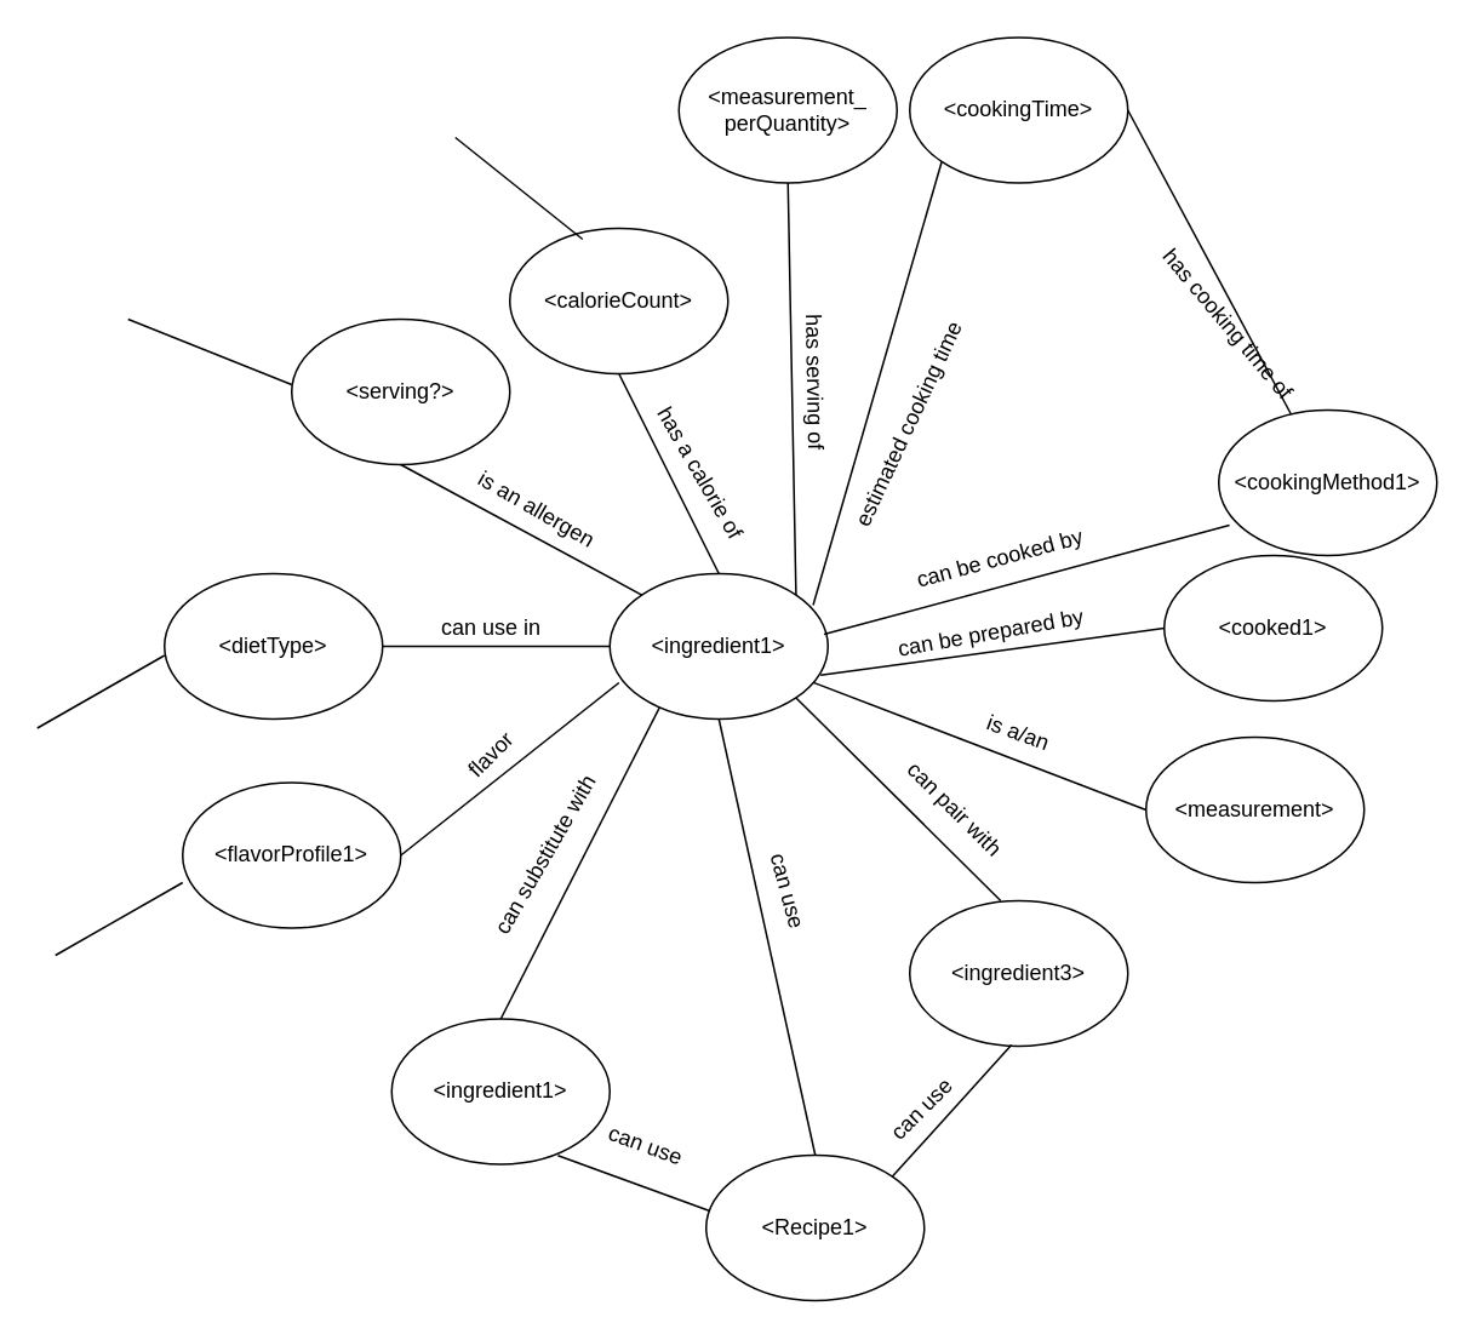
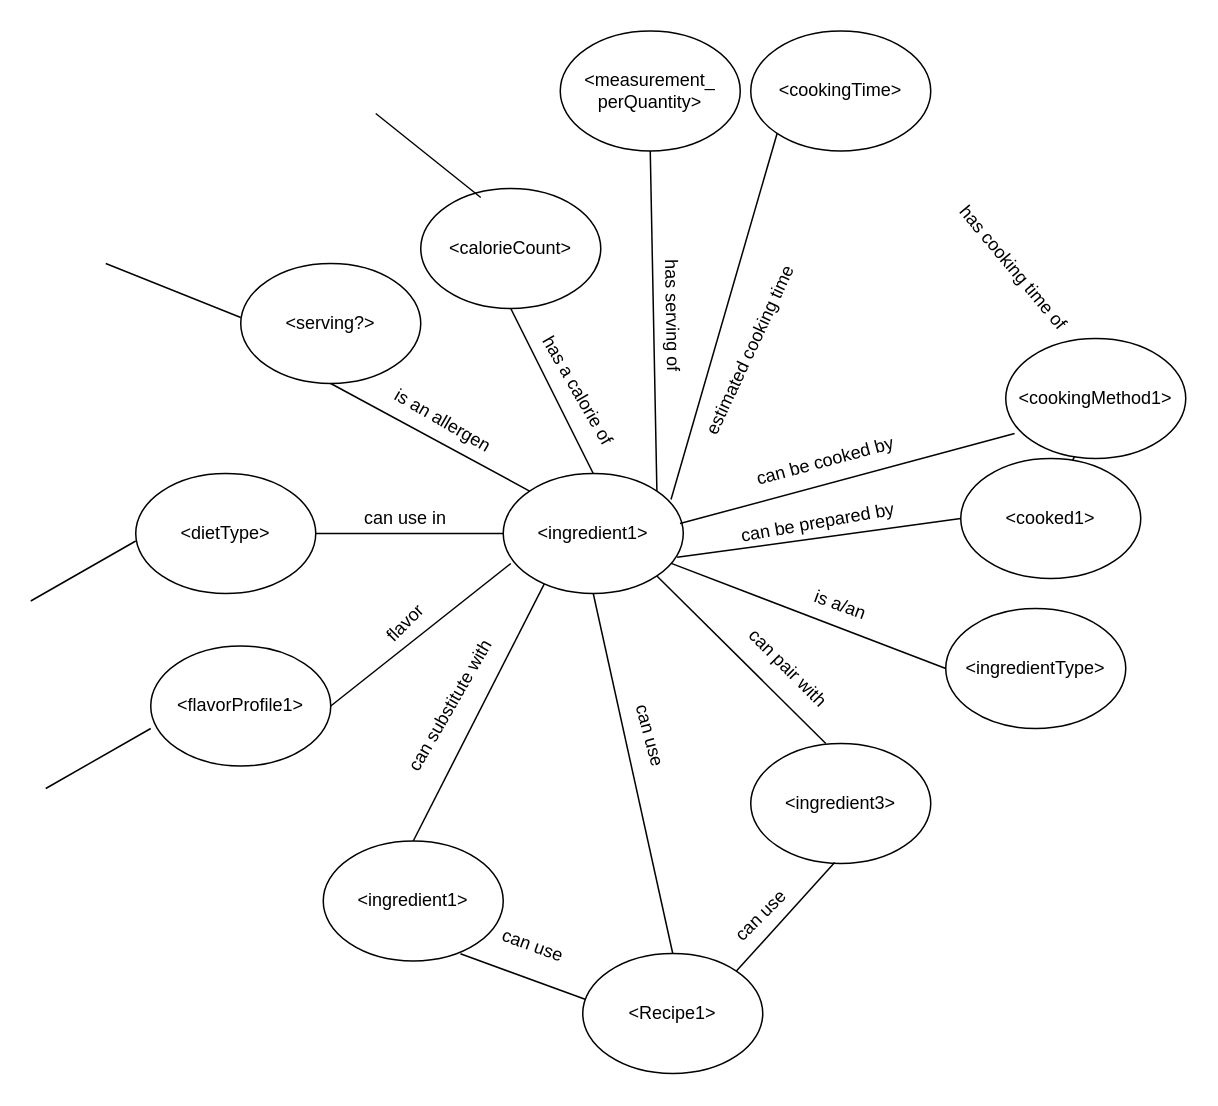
  <mxCell id="0" />
  <mxCell id="1" parent="0" />
  <mxCell id="2" value="&amp;lt;ingredient1&amp;gt;" style="ellipse;whiteSpace=wrap;html=1;" vertex="1" parent="1"><mxGeometry x="335" y="315" width="120" height="80" as="geometry" /></mxCell>
  <mxCell id="3" value="&amp;lt;ingredient1&amp;gt;" style="ellipse;whiteSpace=wrap;html=1;" vertex="1" parent="1"><mxGeometry x="215" y="560" width="120" height="80" as="geometry" /></mxCell>
  <mxCell id="4" value="&amp;lt;ingredient3&amp;gt;" style="ellipse;whiteSpace=wrap;html=1;" vertex="1" parent="1"><mxGeometry x="500" y="495" width="120" height="80" as="geometry" /></mxCell>
  <mxCell id="5" value="" style="endArrow=none;html=1;rounded=0;exitX=0.5;exitY=0;exitDx=0;exitDy=0;entryX=0.228;entryY=0.92;entryDx=0;entryDy=0;entryPerimeter=0;" edge="1" parent="1" source="3" target="2"><mxGeometry width="50" height="50" relative="1" as="geometry"><mxPoint x="370" y="365" as="sourcePoint" /><mxPoint x="420" y="315" as="targetPoint" /></mxGeometry></mxCell>
  <mxCell id="6" value="" style="endArrow=none;html=1;rounded=0;exitX=0.417;exitY=0;exitDx=0;exitDy=0;entryX=1;entryY=1;entryDx=0;entryDy=0;exitPerimeter=0;" edge="1" parent="1" source="4" target="2"><mxGeometry width="50" height="50" relative="1" as="geometry"><mxPoint x="300" y="505" as="sourcePoint" /><mxPoint x="372" y="399" as="targetPoint" /></mxGeometry></mxCell>
  <mxCell id="7" value="&amp;lt;serving?&amp;gt;" style="ellipse;whiteSpace=wrap;html=1;" vertex="1" parent="1"><mxGeometry x="160" y="175" width="120" height="80" as="geometry" /></mxCell>
  <mxCell id="8" value="&amp;lt;dietType&amp;gt;" style="ellipse;whiteSpace=wrap;html=1;" vertex="1" parent="1"><mxGeometry x="90" y="315" width="120" height="80" as="geometry" /></mxCell>
  <mxCell id="9" value="" style="endArrow=none;html=1;rounded=0;exitX=0;exitY=0;exitDx=0;exitDy=0;entryX=0.5;entryY=1;entryDx=0;entryDy=0;" edge="1" parent="1" source="2" target="7"><mxGeometry width="50" height="50" relative="1" as="geometry"><mxPoint x="300" y="505" as="sourcePoint" /><mxPoint x="372" y="399" as="targetPoint" /></mxGeometry></mxCell>
  <mxCell id="10" value="is an allergen" style="text;html=1;align=center;verticalAlign=middle;whiteSpace=wrap;rounded=0;rotation=30;" vertex="1" parent="1"><mxGeometry x="255" y="265" width="80" height="30" as="geometry" /></mxCell>
  <mxCell id="11" value="can pair with" style="text;html=1;align=center;verticalAlign=middle;whiteSpace=wrap;rounded=0;rotation=45;" vertex="1" parent="1"><mxGeometry x="480" y="430" width="90" height="30" as="geometry" /></mxCell>
  <mxCell id="12" value="can substitute with" style="text;html=1;align=center;verticalAlign=middle;whiteSpace=wrap;rounded=0;rotation=-60;" vertex="1" parent="1"><mxGeometry x="240" y="455" width="120" height="30" as="geometry" /></mxCell>
  <mxCell id="13" value="" style="endArrow=none;html=1;rounded=0;exitX=1;exitY=0.5;exitDx=0;exitDy=0;entryX=0;entryY=0.5;entryDx=0;entryDy=0;" edge="1" parent="1" source="8" target="2"><mxGeometry width="50" height="50" relative="1" as="geometry"><mxPoint x="280" y="535" as="sourcePoint" /><mxPoint x="372" y="399" as="targetPoint" /></mxGeometry></mxCell>
  <mxCell id="14" value="can use in" style="text;html=1;align=center;verticalAlign=middle;whiteSpace=wrap;rounded=0;rotation=0;" vertex="1" parent="1"><mxGeometry x="230" y="330" width="80" height="30" as="geometry" /></mxCell>
  <mxCell id="15" value="&amp;lt;calorieCount&amp;gt;" style="ellipse;whiteSpace=wrap;html=1;" vertex="1" parent="1"><mxGeometry x="280" y="125" width="120" height="80" as="geometry" /></mxCell>
  <mxCell id="16" value="" style="endArrow=none;html=1;rounded=0;exitX=0.5;exitY=0;exitDx=0;exitDy=0;entryX=0.5;entryY=1;entryDx=0;entryDy=0;" edge="1" parent="1" source="2" target="15"><mxGeometry width="50" height="50" relative="1" as="geometry"><mxPoint x="363" y="337" as="sourcePoint" /><mxPoint x="230" y="265" as="targetPoint" /></mxGeometry></mxCell>
  <mxCell id="17" value="has a calorie of" style="text;html=1;align=center;verticalAlign=middle;whiteSpace=wrap;rounded=0;rotation=60;" vertex="1" parent="1"><mxGeometry x="335" y="245" width="100" height="30" as="geometry" /></mxCell>
  <mxCell id="18" value="&amp;lt;measurement_&lt;div&gt;perQuantity&amp;gt;&lt;/div&gt;" style="ellipse;whiteSpace=wrap;html=1;" vertex="1" parent="1"><mxGeometry x="373" y="20" width="120" height="80" as="geometry" /></mxCell>
  <mxCell id="19" value="" style="endArrow=none;html=1;rounded=0;entryX=0.5;entryY=1;entryDx=0;entryDy=0;exitX=1;exitY=0;exitDx=0;exitDy=0;" edge="1" parent="1" source="2" target="18"><mxGeometry width="50" height="50" relative="1" as="geometry"><mxPoint x="460" y="375" as="sourcePoint" /><mxPoint x="470" y="265" as="targetPoint" /></mxGeometry></mxCell>
  <mxCell id="20" value="has serving of" style="text;html=1;align=center;verticalAlign=middle;whiteSpace=wrap;rounded=0;rotation=89;" vertex="1" parent="1"><mxGeometry x="398" y="195" width="100" height="30" as="geometry" /></mxCell>
  <mxCell id="21" value="&amp;lt;cookingMethod1&lt;span style=&quot;background-color: initial;&quot;&gt;&amp;gt;&lt;/span&gt;" style="ellipse;whiteSpace=wrap;html=1;" vertex="1" parent="1"><mxGeometry x="670" y="225" width="120" height="80" as="geometry" /></mxCell>
  <mxCell id="22" value="" style="endArrow=none;html=1;rounded=0;exitX=0.049;exitY=0.792;exitDx=0;exitDy=0;entryX=0.982;entryY=0.417;entryDx=0;entryDy=0;entryPerimeter=0;exitPerimeter=0;" edge="1" parent="1" source="21" target="2"><mxGeometry width="50" height="50" relative="1" as="geometry"><mxPoint x="560" y="367" as="sourcePoint" /><mxPoint x="497" y="255" as="targetPoint" /></mxGeometry></mxCell>
  <mxCell id="23" value="can be cooked by" style="text;html=1;align=center;verticalAlign=middle;whiteSpace=wrap;rounded=0;rotation=-15;" vertex="1" parent="1"><mxGeometry x="500" y="295" width="100" height="24" as="geometry" /></mxCell>
  <mxCell id="24" value="&amp;lt;cooked1&lt;span style=&quot;background-color: initial;&quot;&gt;&amp;gt;&lt;/span&gt;" style="ellipse;whiteSpace=wrap;html=1;" vertex="1" parent="1"><mxGeometry x="640" y="305" width="120" height="80" as="geometry" /></mxCell>
  <mxCell id="25" value="" style="endArrow=none;html=1;rounded=0;exitX=0;exitY=0.5;exitDx=0;exitDy=0;entryX=0.966;entryY=0.698;entryDx=0;entryDy=0;entryPerimeter=0;" edge="1" parent="1" source="24" target="2"><mxGeometry width="50" height="50" relative="1" as="geometry"><mxPoint x="580" y="295" as="sourcePoint" /><mxPoint x="450" y="375" as="targetPoint" /></mxGeometry></mxCell>
  <mxCell id="26" value="can be prepared by" style="text;html=1;align=center;verticalAlign=middle;whiteSpace=wrap;rounded=0;rotation=-10;" vertex="1" parent="1"><mxGeometry x="490" y="336" width="110" height="24" as="geometry" /></mxCell>
  <mxCell id="27" value="&amp;lt;Recipe1&amp;gt;" style="ellipse;whiteSpace=wrap;html=1;" vertex="1" parent="1"><mxGeometry x="388" y="635" width="120" height="80" as="geometry" /></mxCell>
  <mxCell id="28" value="" style="endArrow=none;html=1;rounded=0;exitX=0.5;exitY=0;exitDx=0;exitDy=0;entryX=0.5;entryY=1;entryDx=0;entryDy=0;" edge="1" parent="1" source="27" target="2"><mxGeometry width="50" height="50" relative="1" as="geometry"><mxPoint x="510" y="505" as="sourcePoint" /><mxPoint x="447" y="393" as="targetPoint" /></mxGeometry></mxCell>
  <mxCell id="29" value="" style="endArrow=none;html=1;rounded=0;exitX=1;exitY=0;exitDx=0;exitDy=0;entryX=0.466;entryY=0.992;entryDx=0;entryDy=0;entryPerimeter=0;" edge="1" parent="1" source="27" target="4"><mxGeometry width="50" height="50" relative="1" as="geometry"><mxPoint x="620" y="535" as="sourcePoint" /><mxPoint x="447" y="393" as="targetPoint" /></mxGeometry></mxCell>
  <mxCell id="30" value="can use" style="text;html=1;align=center;verticalAlign=middle;whiteSpace=wrap;rounded=0;rotation=-45;" vertex="1" parent="1"><mxGeometry x="462" y="595" width="90" height="30" as="geometry" /></mxCell>
  <mxCell id="31" value="can use" style="text;html=1;align=center;verticalAlign=middle;whiteSpace=wrap;rounded=0;rotation=75;" vertex="1" parent="1"><mxGeometry x="388" y="475" width="90" height="30" as="geometry" /></mxCell>
  <mxCell id="32" value="" style="endArrow=none;html=1;rounded=0;exitX=0.762;exitY=0.94;exitDx=0;exitDy=0;entryX=0.013;entryY=0.381;entryDx=0;entryDy=0;exitPerimeter=0;entryPerimeter=0;" edge="1" parent="1" source="3" target="27"><mxGeometry width="50" height="50" relative="1" as="geometry"><mxPoint x="458" y="645" as="sourcePoint" /><mxPoint x="405" y="405" as="targetPoint" /></mxGeometry></mxCell>
  <mxCell id="33" value="can use" style="text;html=1;align=center;verticalAlign=middle;whiteSpace=wrap;rounded=0;rotation=20;" vertex="1" parent="1"><mxGeometry x="310" y="615" width="90" height="30" as="geometry" /></mxCell>
  <mxCell id="34" value="" style="endArrow=none;html=1;rounded=0;entryX=0.042;entryY=0.75;entryDx=0;entryDy=0;entryPerimeter=0;exitX=1;exitY=0.5;exitDx=0;exitDy=0;" edge="1" parent="1" source="35" target="2"><mxGeometry width="50" height="50" relative="1" as="geometry"><mxPoint x="240" y="445" as="sourcePoint" /><mxPoint x="372" y="399" as="targetPoint" /></mxGeometry></mxCell>
  <mxCell id="35" value="&amp;lt;flavorProfile1&amp;gt;" style="ellipse;whiteSpace=wrap;html=1;" vertex="1" parent="1"><mxGeometry x="100" y="430" width="120" height="80" as="geometry" /></mxCell>
  <mxCell id="36" value="flavor" style="text;html=1;align=center;verticalAlign=middle;whiteSpace=wrap;rounded=0;rotation=-45;" vertex="1" parent="1"><mxGeometry x="230" y="400" width="80" height="30" as="geometry" /></mxCell>
- <mxCell id="37" value="&amp;lt;measurement&lt;span style=&quot;background-color: initial;&quot;&gt;&amp;gt;&lt;/span&gt;" style="ellipse;whiteSpace=wrap;html=1;" vertex="1" parent="1"><mxGeometry x="630" y="405" width="120" height="80" as="geometry" /></mxCell>
+ <mxCell id="37" value="&amp;lt;ingredientType&lt;span style=&quot;background-color: initial;&quot;&gt;&amp;gt;&lt;/span&gt;" style="ellipse;whiteSpace=wrap;html=1;" vertex="1" parent="1"><mxGeometry x="630" y="405" width="120" height="80" as="geometry" /></mxCell>
  <mxCell id="38" value="" style="endArrow=none;html=1;rounded=0;exitX=0;exitY=0.5;exitDx=0;exitDy=0;" edge="1" parent="1" source="37" target="2"><mxGeometry width="50" height="50" relative="1" as="geometry"><mxPoint x="650" y="355" as="sourcePoint" /><mxPoint x="460" y="385" as="targetPoint" /></mxGeometry></mxCell>
  <mxCell id="39" value="is a/an" style="text;html=1;align=center;verticalAlign=middle;whiteSpace=wrap;rounded=0;rotation=20;" vertex="1" parent="1"><mxGeometry x="505" y="391" width="110" height="24" as="geometry" /></mxCell>
  <mxCell id="40" value="" style="endArrow=none;html=1;rounded=0;" edge="1" parent="1"><mxGeometry width="50" height="50" relative="1" as="geometry"><mxPoint x="30" y="525" as="sourcePoint" /><mxPoint x="100" y="485" as="targetPoint" /></mxGeometry></mxCell>
  <mxCell id="41" value="" style="endArrow=none;html=1;rounded=0;" edge="1" parent="1"><mxGeometry width="50" height="50" relative="1" as="geometry"><mxPoint x="20" y="400" as="sourcePoint" /><mxPoint x="90" y="360" as="targetPoint" /></mxGeometry></mxCell>
  <mxCell id="42" value="" style="endArrow=none;html=1;rounded=0;" edge="1" parent="1"><mxGeometry width="50" height="50" relative="1" as="geometry"><mxPoint x="70" y="175" as="sourcePoint" /><mxPoint x="160" y="211" as="targetPoint" /></mxGeometry></mxCell>
  <mxCell id="43" value="" style="endArrow=none;html=1;rounded=0;" edge="1" parent="1"><mxGeometry width="50" height="50" relative="1" as="geometry"><mxPoint x="250" y="75" as="sourcePoint" /><mxPoint x="320" y="131" as="targetPoint" /></mxGeometry></mxCell>
- <mxCell id="44" value="" style="endArrow=none;html=1;rounded=0;entryX=1;entryY=0.5;entryDx=0;entryDy=0;" edge="1" parent="1" source="21" target="45"><mxGeometry width="50" height="50" relative="1" as="geometry"><mxPoint x="648" y="211" as="sourcePoint" /><mxPoint x="690" y="146" as="targetPoint" /></mxGeometry></mxCell>
+ <mxCell id="44" value="" style="endArrow=none;html=1;rounded=0;" edge="1" parent="1" source="21" target="24"><mxGeometry width="50" height="50" relative="1" as="geometry"><mxPoint x="648" y="211" as="sourcePoint" /><mxPoint x="690" y="146" as="targetPoint" /></mxGeometry></mxCell>
  <mxCell id="45" value="&amp;lt;cookingTime&lt;span style=&quot;background-color: initial;&quot;&gt;&amp;gt;&lt;/span&gt;" style="ellipse;whiteSpace=wrap;html=1;" vertex="1" parent="1"><mxGeometry x="500" y="20" width="120" height="80" as="geometry" /></mxCell>
  <mxCell id="46" value="has cooking time of" style="text;html=1;align=center;verticalAlign=middle;whiteSpace=wrap;rounded=0;rotation=50;" vertex="1" parent="1"><mxGeometry x="620" y="165" width="110.04" height="26.72" as="geometry" /></mxCell>
  <mxCell id="47" value="" style="endArrow=none;html=1;rounded=0;exitX=0;exitY=1;exitDx=0;exitDy=0;entryX=0.932;entryY=0.217;entryDx=0;entryDy=0;entryPerimeter=0;" edge="1" parent="1" source="45" target="2"><mxGeometry width="50" height="50" relative="1" as="geometry"><mxPoint x="580" y="261" as="sourcePoint" /><mxPoint x="463" y="358" as="targetPoint" /></mxGeometry></mxCell>
  <mxCell id="48" value="estimated cooking time" style="text;html=1;align=center;verticalAlign=middle;whiteSpace=wrap;rounded=0;rotation=-65;" vertex="1" parent="1"><mxGeometry x="435" y="221" width="130" height="24" as="geometry" /></mxCell>
